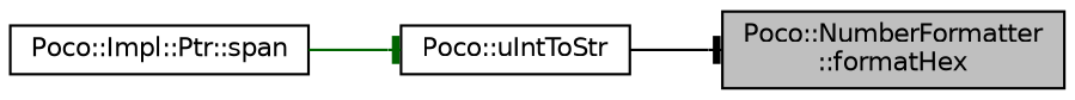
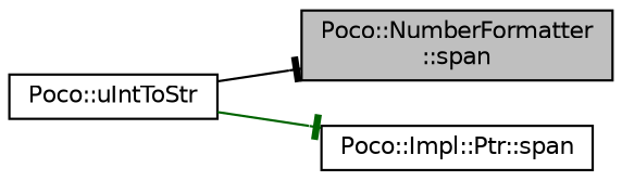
  digraph {
    rankdir=LR
    node [color=black fillcolor=white fontname=Helvetica fontsize=10 shape=record style=filled]
    edge [arrowhead=tee fontname=Helvetica fontsize=10 labelfontname=Helvetica labelfontsize=10 style=solid]
-   n1 [fillcolor=grey75 fontcolor=black height=0.2 label="Poco::NumberFormatter\l::formatHex" width=0.4]
+   n1 [fillcolor=grey75 fontcolor=black height=0.2 label="Poco::NumberFormatter\l::span" width=0.4]
    n2 [height=0.2 label="Poco::uIntToStr" width=0.4]
    n3 [height=0.2 label="Poco::Impl::Ptr::span" width=0.4]
    n2 -> n1 [color=black]
-   n3 -> n2 [color=darkgreen]
+   n2 -> n3 [color=darkgreen]
  }
